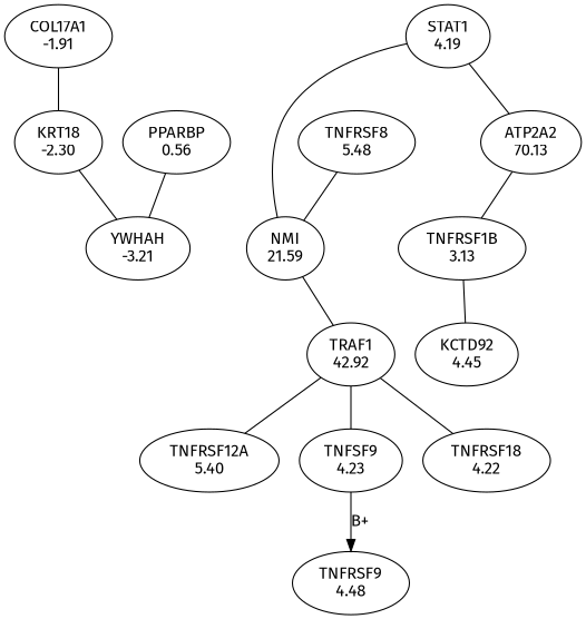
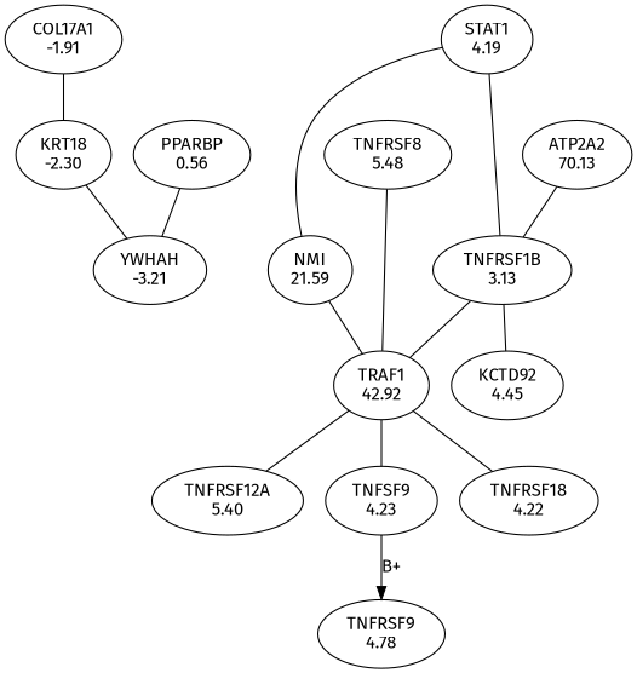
  digraph {
    fontname="Fira Sans"
    node [fontname="Fira Sans"]
    edge [arrowhead=none fontname="Fira Sans"]
    n1 [label="COL17A1\n-1.91"]
    n2 [label="KRT18\n-2.30"]
    n3 [label="YWHAH\n-3.21"]
    n4 [label="TNFRSF1B\n3.13"]
    n5 [label="TRAF1\n42.92"]
    n6 [label="KCTD92\n4.45"]
    n7 [label="PPARBP\n0.56"]
    n8 [label="TNFRSF12A\n5.40"]
    n9 [label="TNFSF9\n4.23"]
    n10 [label="TNFRSF18\n4.22"]
    n11 [label="ATP2A2\n70.13"]
-   n12 [label="TNFRSF9\n4.48"]
+   n12 [label="TNFRSF9\n4.78"]
    n13 [label="TNFRSF8\n5.48"]
    n14 [label="STAT1\n4.19"]
    n15 [label="NMI\n21.59"]
    n1 -> n2
    n2 -> n3
+   n4 -> n5
    n4 -> n6
    n5 -> n8
    n5 -> n9
    n5 -> n10
    n7 -> n3
    n9 -> n12 [label="B+" arrowhead=""]
    n11 -> n4
-   n13 -> n15
-   n14 -> n11
+   n13 -> n5
+   n14 -> n4
    n14 -> n15
    n15 -> n5
  }
